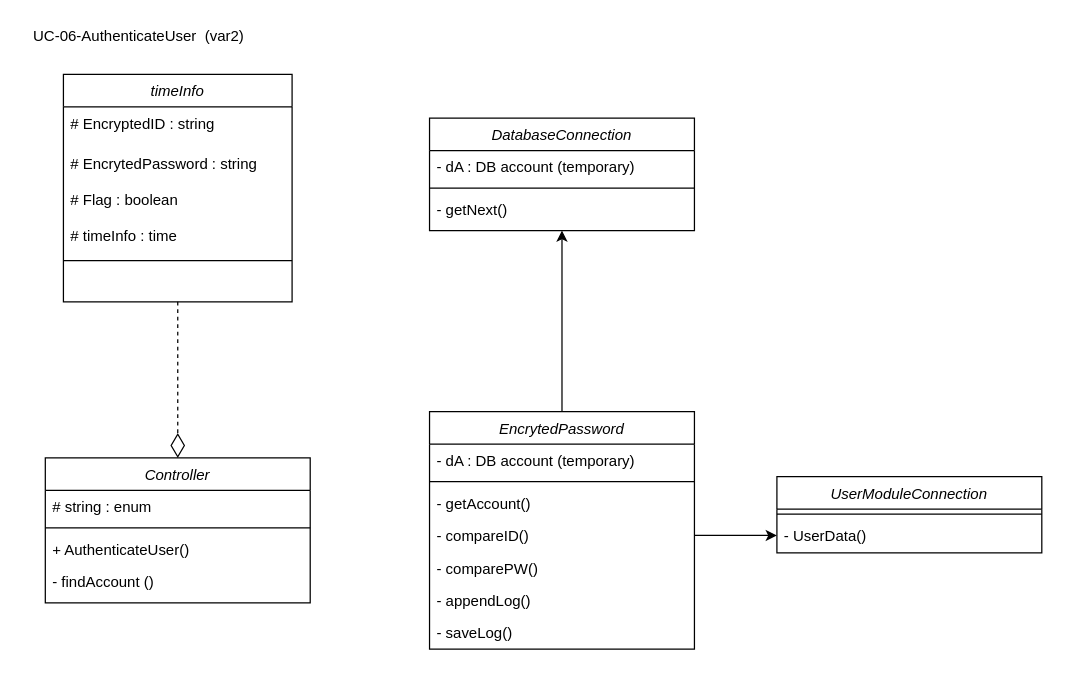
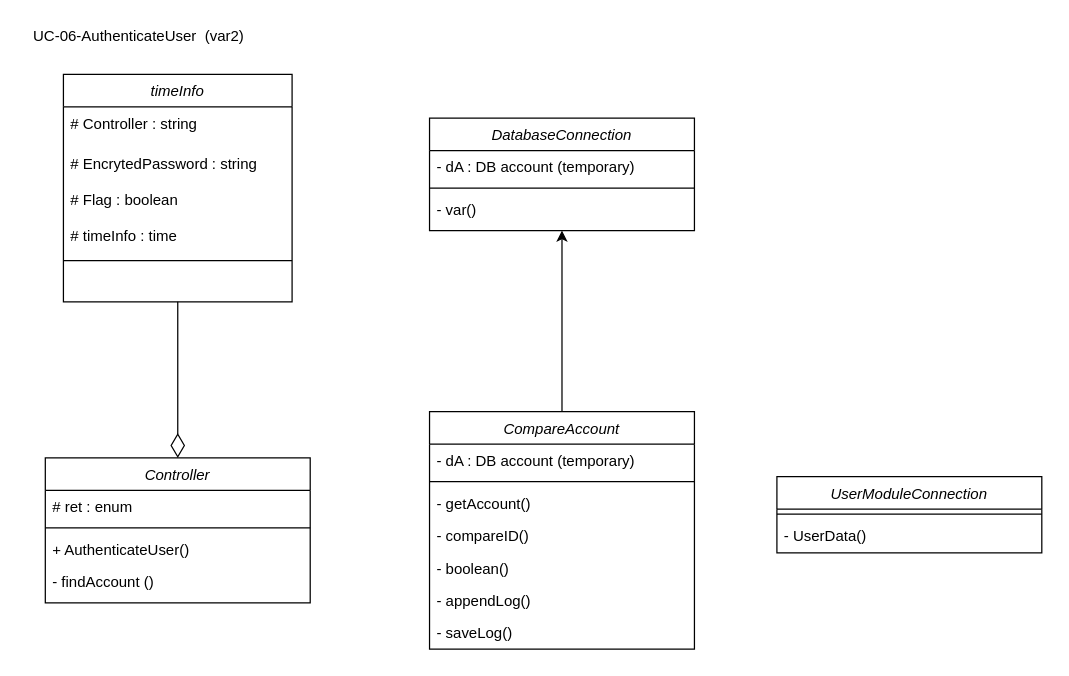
  <mxCell id="0" />
  <mxCell id="1" parent="0" />
  <mxCell id="2" value="Controller" style="swimlane;fontStyle=2;align=center;verticalAlign=top;childLayout=stackLayout;horizontal=1;startSize=26;horizontalStack=0;resizeParent=1;resizeLast=0;collapsible=1;marginBottom=0;rounded=0;shadow=0;strokeWidth=1;" parent="1" vertex="1"><mxGeometry x="35.5" y="366" width="212" height="116" as="geometry"><mxRectangle x="230" y="140" width="160" height="26" as="alternateBounds" /></mxGeometry></mxCell>
- <mxCell id="3" value="# string : enum" style="text;align=left;verticalAlign=top;spacingLeft=4;spacingRight=4;overflow=hidden;rotatable=0;points=[[0,0.5],[1,0.5]];portConstraint=eastwest;rounded=0;shadow=0;html=0;" parent="2" vertex="1"><mxGeometry y="26" width="212" height="26" as="geometry" /></mxCell>
+ <mxCell id="3" value="# ret : enum" style="text;align=left;verticalAlign=top;spacingLeft=4;spacingRight=4;overflow=hidden;rotatable=0;points=[[0,0.5],[1,0.5]];portConstraint=eastwest;rounded=0;shadow=0;html=0;" parent="2" vertex="1"><mxGeometry y="26" width="212" height="26" as="geometry" /></mxCell>
  <mxCell id="4" value="" style="line;html=1;strokeWidth=1;align=left;verticalAlign=middle;spacingTop=-1;spacingLeft=3;spacingRight=3;rotatable=0;labelPosition=right;points=[];portConstraint=eastwest;" parent="2" vertex="1"><mxGeometry y="52" width="212" height="8" as="geometry" /></mxCell>
  <mxCell id="5" value="+ AuthenticateUser()&#10;" style="text;align=left;verticalAlign=top;spacingLeft=4;spacingRight=4;overflow=hidden;rotatable=0;points=[[0,0.5],[1,0.5]];portConstraint=eastwest;" parent="2" vertex="1"><mxGeometry y="60" width="212" height="26" as="geometry" /></mxCell>
  <mxCell id="6" value="- findAccount ()&#10;" style="text;align=left;verticalAlign=top;spacingLeft=4;spacingRight=4;overflow=hidden;rotatable=0;points=[[0,0.5],[1,0.5]];portConstraint=eastwest;" parent="2" vertex="1"><mxGeometry y="86" width="212" height="26" as="geometry" /></mxCell>
- <mxCell id="7" style="edgeStyle=orthogonalEdgeStyle;rounded=0;orthogonalLoop=1;jettySize=auto;html=1;endArrow=diamondThin;endFill=0;endSize=17;dashed=1;" parent="1" source="8" target="2" edge="1"><mxGeometry relative="1" as="geometry" /></mxCell>
+ <mxCell id="7" style="edgeStyle=orthogonalEdgeStyle;rounded=0;orthogonalLoop=1;jettySize=auto;html=1;endArrow=diamondThin;endFill=0;endSize=17;" parent="1" source="8" target="2" edge="1"><mxGeometry relative="1" as="geometry" /></mxCell>
  <mxCell id="8" value="timeInfo" style="swimlane;fontStyle=2;align=center;verticalAlign=top;childLayout=stackLayout;horizontal=1;startSize=26;horizontalStack=0;resizeParent=1;resizeLast=0;collapsible=1;marginBottom=0;rounded=0;shadow=0;strokeWidth=1;" parent="1" vertex="1"><mxGeometry x="50" y="59" width="183" height="182" as="geometry"><mxRectangle x="230" y="140" width="160" height="26" as="alternateBounds" /></mxGeometry></mxCell>
- <mxCell id="9" value="# EncryptedID : string" style="text;align=left;verticalAlign=top;spacingLeft=4;spacingRight=4;overflow=hidden;rotatable=0;points=[[0,0.5],[1,0.5]];portConstraint=eastwest;rounded=0;shadow=0;html=0;" parent="8" vertex="1"><mxGeometry y="26" width="183" height="32" as="geometry" /></mxCell>
+ <mxCell id="9" value="# Controller : string" style="text;align=left;verticalAlign=top;spacingLeft=4;spacingRight=4;overflow=hidden;rotatable=0;points=[[0,0.5],[1,0.5]];portConstraint=eastwest;rounded=0;shadow=0;html=0;" parent="8" vertex="1"><mxGeometry y="26" width="183" height="32" as="geometry" /></mxCell>
  <mxCell id="10" value="# EncrytedPassword : string" style="text;align=left;verticalAlign=top;spacingLeft=4;spacingRight=4;overflow=hidden;rotatable=0;points=[[0,0.5],[1,0.5]];portConstraint=eastwest;rounded=0;shadow=0;html=0;" parent="8" vertex="1"><mxGeometry y="58" width="183" height="29" as="geometry" /></mxCell>
  <mxCell id="11" value="# Flag : boolean" style="text;align=left;verticalAlign=top;spacingLeft=4;spacingRight=4;overflow=hidden;rotatable=0;points=[[0,0.5],[1,0.5]];portConstraint=eastwest;rounded=0;shadow=0;html=0;" parent="8" vertex="1"><mxGeometry y="87" width="183" height="29" as="geometry" /></mxCell>
  <mxCell id="12" value="# timeInfo : time" style="text;align=left;verticalAlign=top;spacingLeft=4;spacingRight=4;overflow=hidden;rotatable=0;points=[[0,0.5],[1,0.5]];portConstraint=eastwest;rounded=0;shadow=0;html=0;" parent="8" vertex="1"><mxGeometry y="116" width="183" height="29" as="geometry" /></mxCell>
  <mxCell id="13" value="" style="line;html=1;strokeWidth=1;align=left;verticalAlign=middle;spacingTop=-1;spacingLeft=3;spacingRight=3;rotatable=0;labelPosition=right;points=[];portConstraint=eastwest;" parent="8" vertex="1"><mxGeometry y="145" width="183" height="8" as="geometry" /></mxCell>
  <mxCell id="14" value="UC-06-AuthenticateUser&amp;nbsp; (var2)" style="text;html=1;align=center;verticalAlign=middle;resizable=0;points=[];autosize=1;strokeColor=none;" parent="1" vertex="1"><mxGeometry x="20.5" y="20" width="179" height="18" as="geometry" /></mxCell>
  <mxCell id="15" value="DatabaseConnection" style="swimlane;fontStyle=2;align=center;verticalAlign=top;childLayout=stackLayout;horizontal=1;startSize=26;horizontalStack=0;resizeParent=1;resizeLast=0;collapsible=1;marginBottom=0;rounded=0;shadow=0;strokeWidth=1;" parent="1" vertex="1"><mxGeometry x="343" y="94" width="212" height="90" as="geometry"><mxRectangle x="230" y="140" width="160" height="26" as="alternateBounds" /></mxGeometry></mxCell>
  <mxCell id="16" value="- dA : DB account (temporary)" style="text;align=left;verticalAlign=top;spacingLeft=4;spacingRight=4;overflow=hidden;rotatable=0;points=[[0,0.5],[1,0.5]];portConstraint=eastwest;rounded=0;shadow=0;html=0;" parent="15" vertex="1"><mxGeometry y="26" width="212" height="26" as="geometry" /></mxCell>
  <mxCell id="17" value="" style="line;html=1;strokeWidth=1;align=left;verticalAlign=middle;spacingTop=-1;spacingLeft=3;spacingRight=3;rotatable=0;labelPosition=right;points=[];portConstraint=eastwest;" parent="15" vertex="1"><mxGeometry y="52" width="212" height="8" as="geometry" /></mxCell>
- <mxCell id="18" value="- getNext()" style="text;align=left;verticalAlign=top;spacingLeft=4;spacingRight=4;overflow=hidden;rotatable=0;points=[[0,0.5],[1,0.5]];portConstraint=eastwest;" parent="15" vertex="1"><mxGeometry y="60" width="212" height="26" as="geometry" /></mxCell>
+ <mxCell id="18" value="- var()" style="text;align=left;verticalAlign=top;spacingLeft=4;spacingRight=4;overflow=hidden;rotatable=0;points=[[0,0.5],[1,0.5]];portConstraint=eastwest;" parent="15" vertex="1"><mxGeometry y="60" width="212" height="26" as="geometry" /></mxCell>
  <mxCell id="19" style="edgeStyle=orthogonalEdgeStyle;rounded=0;orthogonalLoop=1;jettySize=auto;html=1;entryX=0.5;entryY=1;entryDx=0;entryDy=0;" edge="1" parent="1" source="20" target="15"><mxGeometry relative="1" as="geometry" /></mxCell>
- <mxCell id="20" value="EncrytedPassword" style="swimlane;fontStyle=2;align=center;verticalAlign=top;childLayout=stackLayout;horizontal=1;startSize=26;horizontalStack=0;resizeParent=1;resizeLast=0;collapsible=1;marginBottom=0;rounded=0;shadow=0;strokeWidth=1;" parent="1" vertex="1"><mxGeometry x="343" y="329" width="212" height="190" as="geometry"><mxRectangle x="230" y="140" width="160" height="26" as="alternateBounds" /></mxGeometry></mxCell>
+ <mxCell id="20" value="CompareAccount" style="swimlane;fontStyle=2;align=center;verticalAlign=top;childLayout=stackLayout;horizontal=1;startSize=26;horizontalStack=0;resizeParent=1;resizeLast=0;collapsible=1;marginBottom=0;rounded=0;shadow=0;strokeWidth=1;" parent="1" vertex="1"><mxGeometry x="343" y="329" width="212" height="190" as="geometry"><mxRectangle x="230" y="140" width="160" height="26" as="alternateBounds" /></mxGeometry></mxCell>
  <mxCell id="21" value="- dA : DB account (temporary)" style="text;align=left;verticalAlign=top;spacingLeft=4;spacingRight=4;overflow=hidden;rotatable=0;points=[[0,0.5],[1,0.5]];portConstraint=eastwest;rounded=0;shadow=0;html=0;" parent="20" vertex="1"><mxGeometry y="26" width="212" height="26" as="geometry" /></mxCell>
  <mxCell id="22" value="" style="line;html=1;strokeWidth=1;align=left;verticalAlign=middle;spacingTop=-1;spacingLeft=3;spacingRight=3;rotatable=0;labelPosition=right;points=[];portConstraint=eastwest;" parent="20" vertex="1"><mxGeometry y="52" width="212" height="8" as="geometry" /></mxCell>
  <mxCell id="23" value="- getAccount()" style="text;align=left;verticalAlign=top;spacingLeft=4;spacingRight=4;overflow=hidden;rotatable=0;points=[[0,0.5],[1,0.5]];portConstraint=eastwest;" parent="20" vertex="1"><mxGeometry y="60" width="212" height="26" as="geometry" /></mxCell>
  <mxCell id="24" value="- compareID()" style="text;align=left;verticalAlign=top;spacingLeft=4;spacingRight=4;overflow=hidden;rotatable=0;points=[[0,0.5],[1,0.5]];portConstraint=eastwest;" parent="20" vertex="1"><mxGeometry y="86" width="212" height="26" as="geometry" /></mxCell>
- <mxCell id="25" value="- comparePW()" style="text;align=left;verticalAlign=top;spacingLeft=4;spacingRight=4;overflow=hidden;rotatable=0;points=[[0,0.5],[1,0.5]];portConstraint=eastwest;" vertex="1" parent="20"><mxGeometry y="112" width="212" height="26" as="geometry" /></mxCell>
+ <mxCell id="25" value="- boolean()" style="text;align=left;verticalAlign=top;spacingLeft=4;spacingRight=4;overflow=hidden;rotatable=0;points=[[0,0.5],[1,0.5]];portConstraint=eastwest;" vertex="1" parent="20"><mxGeometry y="112" width="212" height="26" as="geometry" /></mxCell>
  <mxCell id="26" value="- appendLog()" style="text;align=left;verticalAlign=top;spacingLeft=4;spacingRight=4;overflow=hidden;rotatable=0;points=[[0,0.5],[1,0.5]];portConstraint=eastwest;" parent="20" vertex="1"><mxGeometry y="138" width="212" height="26" as="geometry" /></mxCell>
  <mxCell id="27" value="- saveLog()" style="text;align=left;verticalAlign=top;spacingLeft=4;spacingRight=4;overflow=hidden;rotatable=0;points=[[0,0.5],[1,0.5]];portConstraint=eastwest;" vertex="1" parent="20"><mxGeometry y="164" width="212" height="26" as="geometry" /></mxCell>
  <mxCell id="28" value="UserModuleConnection" style="swimlane;fontStyle=2;align=center;verticalAlign=top;childLayout=stackLayout;horizontal=1;startSize=26;horizontalStack=0;resizeParent=1;resizeLast=0;collapsible=1;marginBottom=0;rounded=0;shadow=0;strokeWidth=1;" vertex="1" parent="1"><mxGeometry x="621" y="381" width="212" height="61" as="geometry"><mxRectangle x="230" y="140" width="160" height="26" as="alternateBounds" /></mxGeometry></mxCell>
  <mxCell id="29" value="" style="line;html=1;strokeWidth=1;align=left;verticalAlign=middle;spacingTop=-1;spacingLeft=3;spacingRight=3;rotatable=0;labelPosition=right;points=[];portConstraint=eastwest;" vertex="1" parent="28"><mxGeometry y="26" width="212" height="8" as="geometry" /></mxCell>
  <mxCell id="30" value="- UserData()" style="text;align=left;verticalAlign=top;spacingLeft=4;spacingRight=4;overflow=hidden;rotatable=0;points=[[0,0.5],[1,0.5]];portConstraint=eastwest;" vertex="1" parent="28"><mxGeometry y="34" width="212" height="26" as="geometry" /></mxCell>
- <mxCell id="31" style="edgeStyle=orthogonalEdgeStyle;rounded=0;orthogonalLoop=1;jettySize=auto;html=1;entryX=0;entryY=0.5;entryDx=0;entryDy=0;" edge="1" parent="1" source="24" target="30"><mxGeometry relative="1" as="geometry" /></mxCell>
